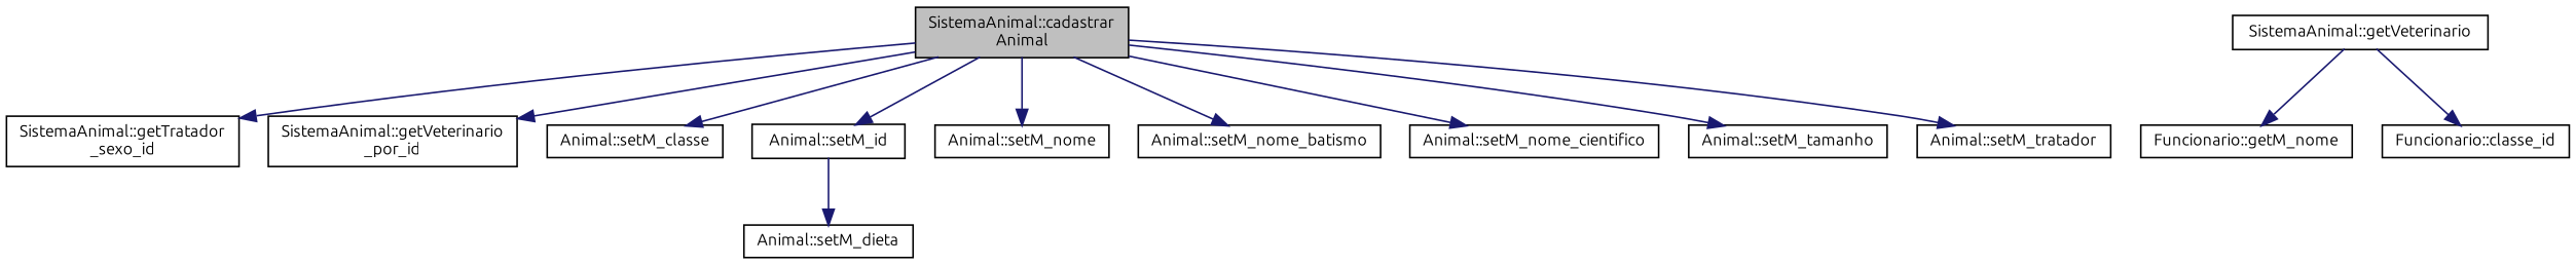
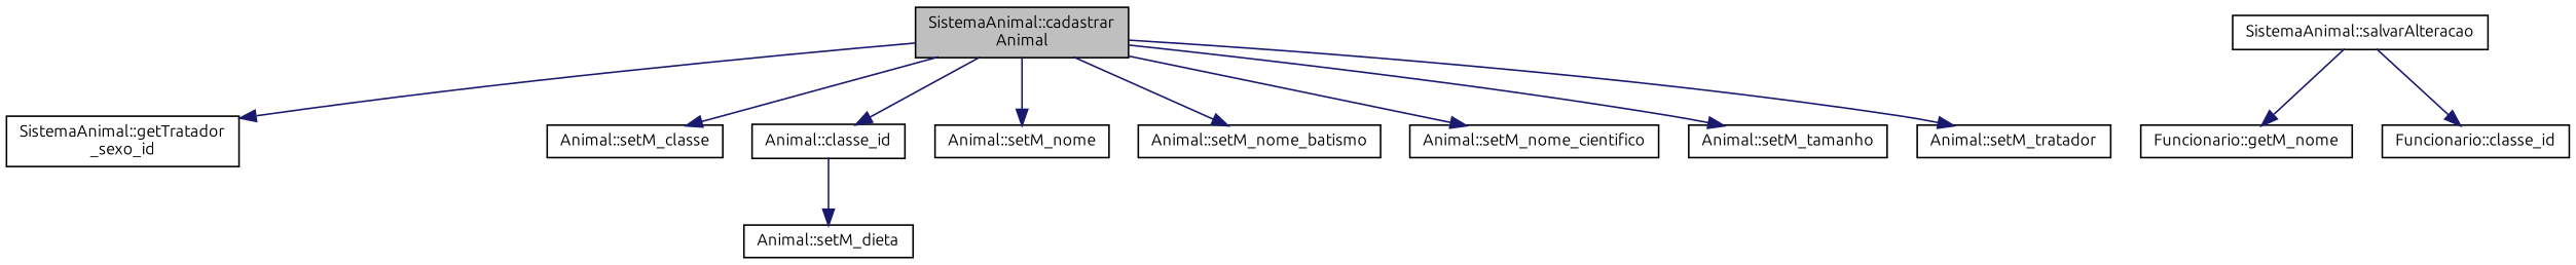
  digraph {
    fontname=Ubuntu
    rankdir=TB
    node [color=black fillcolor=white fontname=Ubuntu fontsize=10 shape=record style=filled]
    edge [color=midnightblue fontname=Ubuntu fontsize=10 labelfontname=Helvetica labelfontsize=10 style=solid]
    n1 [fillcolor=grey75 fontcolor=black height=0.2 label="SistemaAnimal::cadastrar\lAnimal" width=0.4]
    n2 [height=0.2 label="SistemaAnimal::getTratador\l_sexo_id" width=0.4]
-   n3 [height=0.2 label="SistemaAnimal::getVeterinario\l_por_id" width=0.4]
    n4 [height=0.2 label="Animal::setM_classe" width=0.4]
-   n5 [height=0.2 label="Animal::setM_id" width=0.4]
+   n5 [height=0.2 label="Animal::classe_id" width=0.4]
    n6 [height=0.2 label="Animal::setM_nome" width=0.4]
    n7 [height=0.2 label="Animal::setM_nome_batismo" width=0.4]
    n8 [height=0.2 label="Animal::setM_nome_cientifico" width=0.4]
    n9 [height=0.2 label="Animal::setM_tamanho" width=0.4]
    n10 [height=0.2 label="Animal::setM_tratador" width=0.4]
-   n11 [height=0.2 label="SistemaAnimal::getVeterinario" width=0.4]
+   n11 [height=0.2 label="SistemaAnimal::salvarAlteracao" width=0.4]
    n12 [height=0.2 label="Funcionario::getM_nome" width=0.4]
    n13 [height=0.2 label="Funcionario::classe_id" width=0.4]
    n14 [height=0.2 label="Animal::setM_dieta" width=0.4]
    n1 -> n2
-   n1 -> n3
    n1 -> n4
    n1 -> n5
    n1 -> n6
    n1 -> n7
    n1 -> n8
    n1 -> n9
    n1 -> n10
    n5 -> n14
    n11 -> n12
    n11 -> n13
  }
